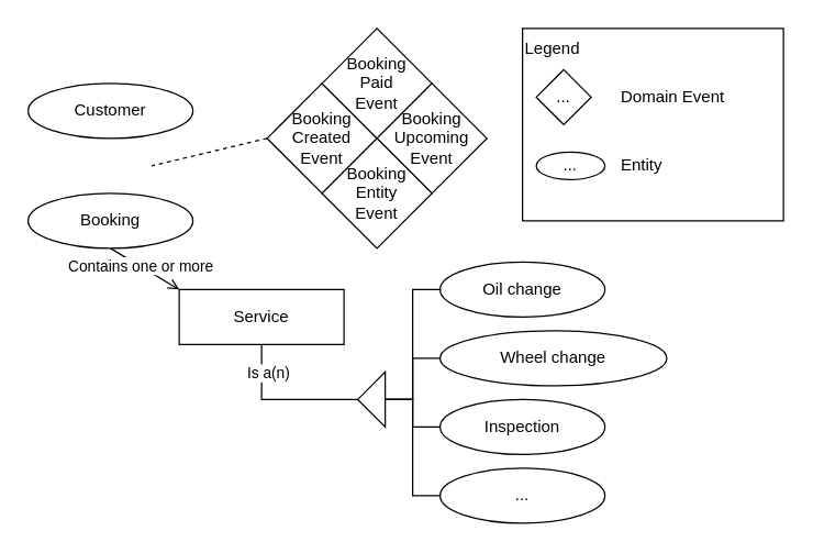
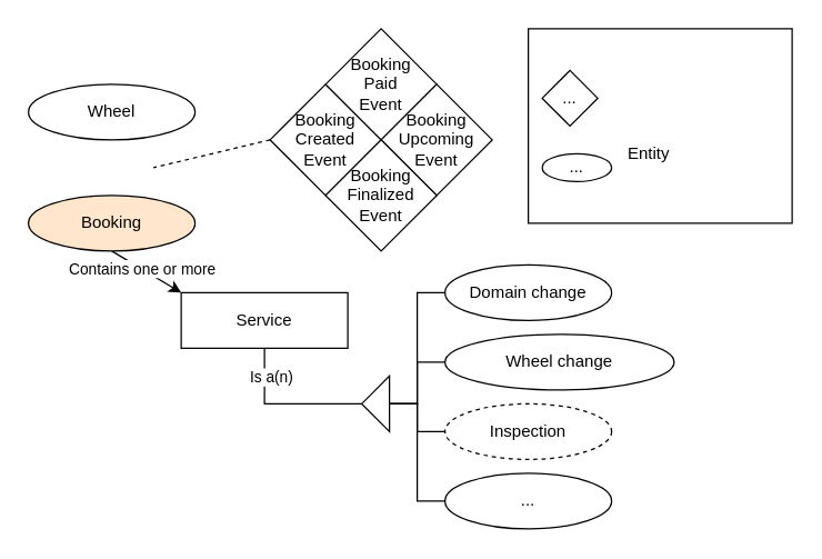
  <mxCell id="0" />
  <mxCell id="1" parent="0" />
  <mxCell id="2" value="" style="rounded=0;whiteSpace=wrap;html=1;" vertex="1" parent="1"><mxGeometry x="380" y="20" width="190" height="140" as="geometry" /></mxCell>
  <mxCell id="3" style="edgeStyle=orthogonalEdgeStyle;rounded=0;orthogonalLoop=1;jettySize=auto;html=1;exitX=0.5;exitY=1;exitDx=0;exitDy=0;entryX=1;entryY=0.5;entryDx=0;entryDy=0;endArrow=none;endFill=0;" edge="1" parent="1" source="5" target="13"><mxGeometry relative="1" as="geometry" /></mxCell>
  <mxCell id="4" value="Is a(n)" style="edgeLabel;html=1;align=center;verticalAlign=middle;resizable=0;points=[];" vertex="1" connectable="0" parent="3"><mxGeometry x="-0.35" relative="1" as="geometry"><mxPoint x="4" y="-16" as="offset" /></mxGeometry></mxCell>
  <mxCell id="5" value="Service" style="whiteSpace=wrap;html=1;rounded=0;" vertex="1" parent="1"><mxGeometry x="130" y="210" width="120" height="40" as="geometry" /></mxCell>
- <mxCell id="6" value="Customer" style="ellipse;whiteSpace=wrap;html=1;" vertex="1" parent="1"><mxGeometry x="20" y="60" width="120" height="40" as="geometry" /></mxCell>
- <mxCell id="7" value="Oil change" style="ellipse;whiteSpace=wrap;html=1;" vertex="1" parent="1"><mxGeometry x="320" y="190" width="120" height="40" as="geometry" /></mxCell>
+ <mxCell id="6" value="Wheel" style="ellipse;whiteSpace=wrap;html=1;" vertex="1" parent="1"><mxGeometry x="20" y="60" width="120" height="40" as="geometry" /></mxCell>
+ <mxCell id="7" value="Domain change" style="ellipse;whiteSpace=wrap;html=1;" vertex="1" parent="1"><mxGeometry x="320" y="190" width="120" height="40" as="geometry" /></mxCell>
  <mxCell id="8" style="edgeStyle=orthogonalEdgeStyle;rounded=0;orthogonalLoop=1;jettySize=auto;html=1;exitX=0;exitY=0.5;exitDx=0;exitDy=0;endArrow=none;endFill=0;" edge="1" parent="1" source="9" target="13"><mxGeometry relative="1" as="geometry"><mxPoint x="280" y="290" as="targetPoint" /><Array as="points"><mxPoint x="300" y="260" /><mxPoint x="300" y="290" /></Array></mxGeometry></mxCell>
  <mxCell id="9" value="Wheel change" style="ellipse;whiteSpace=wrap;html=1;" vertex="1" parent="1"><mxGeometry x="320" y="240" width="165" height="40" as="geometry" /></mxCell>
- <mxCell id="10" value="Inspection" style="ellipse;whiteSpace=wrap;html=1;" vertex="1" parent="1"><mxGeometry x="320" y="290" width="120" height="40" as="geometry" /></mxCell>
+ <mxCell id="10" value="Inspection" style="ellipse;whiteSpace=wrap;html=1;dashed=1;" vertex="1" parent="1"><mxGeometry x="320" y="290" width="120" height="40" as="geometry" /></mxCell>
  <mxCell id="11" value="..." style="ellipse;whiteSpace=wrap;html=1;" vertex="1" parent="1"><mxGeometry x="320" y="340" width="120" height="40" as="geometry" /></mxCell>
  <mxCell id="12" style="edgeStyle=orthogonalEdgeStyle;rounded=0;orthogonalLoop=1;jettySize=auto;html=1;exitX=0;exitY=0.5;exitDx=0;exitDy=0;entryX=0;entryY=0.5;entryDx=0;entryDy=0;endArrow=none;endFill=0;" edge="1" parent="1" source="13"><mxGeometry relative="1" as="geometry"><mxPoint x="320" y="210" as="targetPoint" /><Array as="points"><mxPoint x="300" y="290" /><mxPoint x="300" y="210" /></Array></mxGeometry></mxCell>
  <mxCell id="13" value="" style="triangle;whiteSpace=wrap;html=1;rotation=-180;" vertex="1" parent="1"><mxGeometry x="260" y="270" width="20" height="40" as="geometry" /></mxCell>
  <mxCell id="14" style="edgeStyle=orthogonalEdgeStyle;rounded=0;orthogonalLoop=1;jettySize=auto;html=1;exitX=0;exitY=0.5;exitDx=0;exitDy=0;endArrow=none;endFill=0;entryX=0;entryY=0.5;entryDx=0;entryDy=0;" edge="1" parent="1" source="10" target="13"><mxGeometry relative="1" as="geometry"><mxPoint x="290" y="300" as="targetPoint" /><mxPoint x="330" y="270" as="sourcePoint" /></mxGeometry></mxCell>
  <mxCell id="15" style="edgeStyle=orthogonalEdgeStyle;rounded=0;orthogonalLoop=1;jettySize=auto;html=1;exitX=0;exitY=0.5;exitDx=0;exitDy=0;endArrow=none;endFill=0;entryX=0;entryY=0.5;entryDx=0;entryDy=0;" edge="1" parent="1" source="11" target="13"><mxGeometry relative="1" as="geometry"><mxPoint x="290" y="300" as="targetPoint" /><mxPoint x="330" y="320" as="sourcePoint" /></mxGeometry></mxCell>
  <mxCell id="16" style="edgeStyle=none;rounded=0;orthogonalLoop=1;jettySize=auto;html=1;exitX=0;exitY=0.5;exitDx=0;exitDy=0;endArrow=none;endFill=0;dashed=1;" edge="1" parent="1" source="21"><mxGeometry relative="1" as="geometry"><mxPoint x="110" y="120" as="targetPoint" /></mxGeometry></mxCell>
- <mxCell id="17" style="edgeStyle=none;rounded=0;orthogonalLoop=1;jettySize=auto;html=1;exitX=0.5;exitY=1;exitDx=0;exitDy=0;entryX=0;entryY=0;entryDx=0;entryDy=0;endArrow=open;endFill=1;" edge="1" parent="1" source="19" target="5"><mxGeometry relative="1" as="geometry" /></mxCell>
+ <mxCell id="17" style="edgeStyle=none;rounded=0;orthogonalLoop=1;jettySize=auto;html=1;exitX=0.5;exitY=1;exitDx=0;exitDy=0;entryX=0;entryY=0;entryDx=0;entryDy=0;endArrow=classic;endFill=1;" edge="1" parent="1" source="19" target="5"><mxGeometry relative="1" as="geometry" /></mxCell>
  <mxCell id="18" value="Contains one or more" style="edgeLabel;html=1;align=center;verticalAlign=middle;resizable=0;points=[];" vertex="1" connectable="0" parent="17"><mxGeometry x="-0.141" y="1" relative="1" as="geometry"><mxPoint as="offset" /></mxGeometry></mxCell>
- <mxCell id="19" value="Booking" style="ellipse;whiteSpace=wrap;html=1;" vertex="1" parent="1"><mxGeometry x="20" y="140" width="120" height="40" as="geometry" /></mxCell>
+ <mxCell id="19" value="Booking" style="ellipse;whiteSpace=wrap;html=1;fillColor=#ffe6cc;" vertex="1" parent="1"><mxGeometry x="20" y="140" width="120" height="40" as="geometry" /></mxCell>
  <mxCell id="20" value="" style="group" vertex="1" connectable="0" parent="1"><mxGeometry x="194" y="20" width="160" height="160" as="geometry" /></mxCell>
  <mxCell id="21" value="Booking&lt;br&gt;Created&lt;br&gt;Event" style="rhombus;whiteSpace=wrap;html=1;" vertex="1" parent="20"><mxGeometry y="40" width="80" height="80" as="geometry" /></mxCell>
  <mxCell id="22" value="Booking&lt;br&gt;Paid&lt;br&gt;Event" style="rhombus;whiteSpace=wrap;html=1;" vertex="1" parent="20"><mxGeometry x="40" width="80" height="80" as="geometry" /></mxCell>
  <mxCell id="23" value="Booking&lt;br&gt;Upcoming&lt;br&gt;Event" style="rhombus;whiteSpace=wrap;html=1;" vertex="1" parent="20"><mxGeometry x="80" y="40" width="80" height="80" as="geometry" /></mxCell>
- <mxCell id="24" value="Booking&lt;br&gt;Entity&lt;br&gt;Event" style="rhombus;whiteSpace=wrap;html=1;" vertex="1" parent="20"><mxGeometry x="40" y="80" width="80" height="80" as="geometry" /></mxCell>
+ <mxCell id="24" value="Booking&lt;br&gt;Finalized&lt;br&gt;Event" style="rhombus;whiteSpace=wrap;html=1;" vertex="1" parent="20"><mxGeometry x="40" y="80" width="80" height="80" as="geometry" /></mxCell>
  <mxCell id="25" value="..." style="rhombus;whiteSpace=wrap;html=1;" vertex="1" parent="1"><mxGeometry x="390" y="50" width="40" height="40" as="geometry" /></mxCell>
- <mxCell id="26" value="Domain Event" style="text;html=1;strokeColor=none;fillColor=none;align=left;verticalAlign=middle;whiteSpace=wrap;rounded=0;" vertex="1" parent="1"><mxGeometry x="450" y="55" width="90" height="30" as="geometry" /></mxCell>
  <mxCell id="27" value="..." style="ellipse;whiteSpace=wrap;html=1;" vertex="1" parent="1"><mxGeometry x="390" y="110" width="50" height="20" as="geometry" /></mxCell>
- <mxCell id="28" value="Entity" style="text;html=1;strokeColor=none;fillColor=none;align=left;verticalAlign=middle;whiteSpace=wrap;rounded=0;" vertex="1" parent="1"><mxGeometry x="450" y="105" width="60" height="30" as="geometry" /></mxCell>
- <mxCell id="29" value="Legend" style="text;html=1;strokeColor=none;fillColor=none;align=left;verticalAlign=middle;whiteSpace=wrap;rounded=0;" vertex="1" parent="1"><mxGeometry x="380" y="20" width="90" height="30" as="geometry" /></mxCell>
+ <mxCell id="28" value="Entity" style="text;html=1;strokeColor=none;fillColor=none;align=left;verticalAlign=middle;whiteSpace=wrap;rounded=0;" vertex="1" parent="1"><mxGeometry x="450" y="95" width="60" height="30" as="geometry" /></mxCell>
